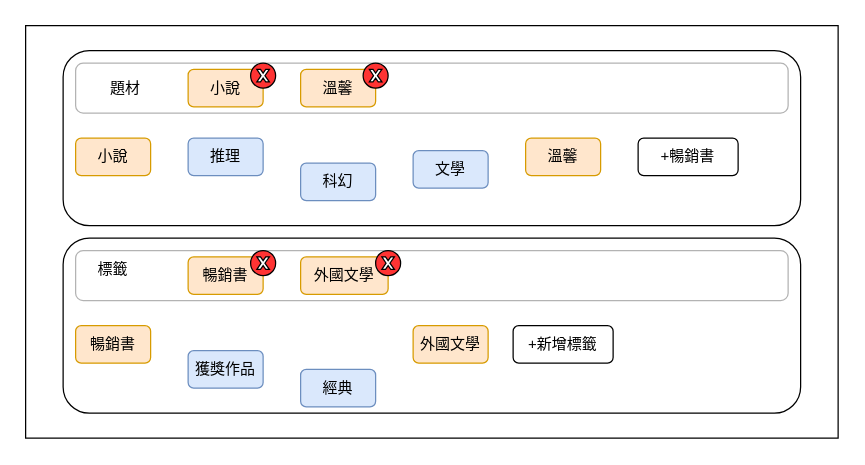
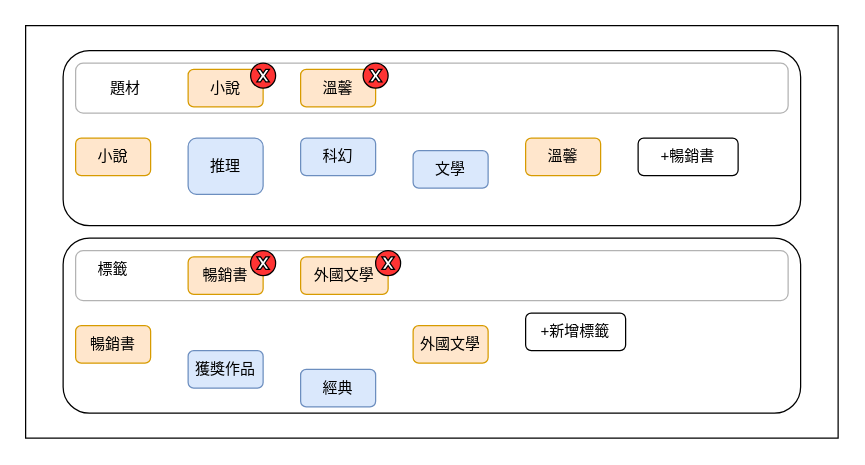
  <mxCell id="0" />
  <mxCell id="1" parent="0" />
  <mxCell id="2" value="" style="rounded=0;whiteSpace=wrap;html=1;" vertex="1" parent="1"><mxGeometry x="20" y="20" width="650" height="330" as="geometry" /></mxCell>
  <mxCell id="3" value="" style="rounded=1;whiteSpace=wrap;html=1;" vertex="1" parent="1"><mxGeometry x="50" y="40" width="590" height="140" as="geometry" /></mxCell>
  <mxCell id="4" value="" style="rounded=1;whiteSpace=wrap;html=1;fillColor=none;strokeColor=#B3B3B3;" vertex="1" parent="1"><mxGeometry x="60" y="50" width="570" height="40" as="geometry" /></mxCell>
  <mxCell id="5" value="題材" style="text;html=1;align=center;verticalAlign=middle;whiteSpace=wrap;rounded=0;" vertex="1" parent="1"><mxGeometry x="70" y="55" width="60" height="30" as="geometry" /></mxCell>
  <mxCell id="6" value="" style="rounded=1;whiteSpace=wrap;html=1;" vertex="1" parent="1"><mxGeometry x="50" y="190" width="590" height="140" as="geometry" /></mxCell>
  <mxCell id="7" value="標籤" style="text;html=1;align=center;verticalAlign=middle;whiteSpace=wrap;rounded=0;" vertex="1" parent="1"><mxGeometry x="60" y="200" width="60" height="30" as="geometry" /></mxCell>
  <mxCell id="8" value="小說" style="text;html=1;align=center;verticalAlign=middle;whiteSpace=wrap;rounded=1;strokeColor=#d79b00;fillColor=#ffe6cc;" vertex="1" parent="1"><mxGeometry x="60" y="110" width="60" height="30" as="geometry" /></mxCell>
- <mxCell id="9" value="推理" style="text;html=1;align=center;verticalAlign=middle;whiteSpace=wrap;rounded=1;strokeColor=#6c8ebf;fillColor=#dae8fc;" vertex="1" parent="1"><mxGeometry x="150" y="110" width="60" height="30" as="geometry" /></mxCell>
- <mxCell id="10" value="科幻" style="text;html=1;align=center;verticalAlign=middle;whiteSpace=wrap;rounded=1;strokeColor=#6c8ebf;fillColor=#dae8fc;" vertex="1" parent="1"><mxGeometry x="240" y="130" width="60" height="30" as="geometry" /></mxCell>
+ <mxCell id="9" value="推理" style="text;html=1;align=center;verticalAlign=middle;whiteSpace=wrap;rounded=1;strokeColor=#6c8ebf;fillColor=#dae8fc;" vertex="1" parent="1"><mxGeometry x="150" y="110" width="60" height="45" as="geometry" /></mxCell>
+ <mxCell id="10" value="科幻" style="text;html=1;align=center;verticalAlign=middle;whiteSpace=wrap;rounded=1;strokeColor=#6c8ebf;fillColor=#dae8fc;" vertex="1" parent="1"><mxGeometry x="240" y="110" width="60" height="30" as="geometry" /></mxCell>
  <mxCell id="11" value="文學" style="text;html=1;align=center;verticalAlign=middle;whiteSpace=wrap;rounded=1;strokeColor=#6c8ebf;fillColor=#dae8fc;" vertex="1" parent="1"><mxGeometry x="330" y="120" width="60" height="30" as="geometry" /></mxCell>
  <mxCell id="12" value="溫馨" style="text;html=1;align=center;verticalAlign=middle;whiteSpace=wrap;rounded=1;strokeColor=#d79b00;fillColor=#ffe6cc;" vertex="1" parent="1"><mxGeometry x="420" y="110" width="60" height="30" as="geometry" /></mxCell>
  <mxCell id="13" value="暢銷書" style="text;html=1;align=center;verticalAlign=middle;whiteSpace=wrap;rounded=1;strokeColor=#d79b00;fillColor=#ffe6cc;" vertex="1" parent="1"><mxGeometry x="60" y="260" width="60" height="30" as="geometry" /></mxCell>
  <mxCell id="14" value="獲獎作品" style="text;html=1;align=center;verticalAlign=middle;whiteSpace=wrap;rounded=1;strokeColor=#6c8ebf;fillColor=#dae8fc;" vertex="1" parent="1"><mxGeometry x="150" y="280" width="60" height="30" as="geometry" /></mxCell>
  <mxCell id="15" value="經典" style="text;html=1;align=center;verticalAlign=middle;whiteSpace=wrap;rounded=1;strokeColor=#6c8ebf;fillColor=#dae8fc;" vertex="1" parent="1"><mxGeometry x="240" y="295" width="60" height="30" as="geometry" /></mxCell>
  <mxCell id="16" value="外國文學" style="text;html=1;align=center;verticalAlign=middle;whiteSpace=wrap;rounded=1;strokeColor=#d79b00;fillColor=#ffe6cc;" vertex="1" parent="1"><mxGeometry x="330" y="260" width="60" height="30" as="geometry" /></mxCell>
  <mxCell id="17" value="+暢銷書" style="text;html=1;align=center;verticalAlign=middle;whiteSpace=wrap;rounded=1;strokeColor=default;" vertex="1" parent="1"><mxGeometry x="510" y="110" width="80" height="30" as="geometry" /></mxCell>
- <mxCell id="18" value="+新增標籤" style="text;html=1;align=center;verticalAlign=middle;whiteSpace=wrap;rounded=1;strokeColor=default;" vertex="1" parent="1"><mxGeometry x="410" y="260" width="80" height="30" as="geometry" /></mxCell>
+ <mxCell id="18" value="+新增標籤" style="text;html=1;align=center;verticalAlign=middle;whiteSpace=wrap;rounded=1;strokeColor=default;" vertex="1" parent="1"><mxGeometry x="420" y="250" width="80" height="30" as="geometry" /></mxCell>
  <mxCell id="19" value="" style="rounded=1;whiteSpace=wrap;html=1;fillColor=none;strokeColor=#B3B3B3;" vertex="1" parent="1"><mxGeometry x="60" y="200" width="570" height="40" as="geometry" /></mxCell>
  <mxCell id="20" value="小說" style="text;html=1;align=center;verticalAlign=middle;whiteSpace=wrap;rounded=1;strokeColor=#d79b00;fillColor=#ffe6cc;" vertex="1" parent="1"><mxGeometry x="150" y="55" width="60" height="30" as="geometry" /></mxCell>
  <mxCell id="21" value="溫馨" style="text;html=1;align=center;verticalAlign=middle;whiteSpace=wrap;rounded=1;strokeColor=#d79b00;fillColor=#ffe6cc;" vertex="1" parent="1"><mxGeometry x="240" y="55" width="60" height="30" as="geometry" /></mxCell>
  <mxCell id="22" value="暢銷書" style="text;html=1;align=center;verticalAlign=middle;whiteSpace=wrap;rounded=1;strokeColor=#d79b00;fillColor=#ffe6cc;" vertex="1" parent="1"><mxGeometry x="150" y="205" width="60" height="30" as="geometry" /></mxCell>
  <mxCell id="23" value="外國文學" style="text;html=1;align=center;verticalAlign=middle;whiteSpace=wrap;rounded=1;strokeColor=#d79b00;fillColor=#ffe6cc;" vertex="1" parent="1"><mxGeometry x="240" y="205" width="70" height="30" as="geometry" /></mxCell>
  <mxCell id="24" value="" style="group" vertex="1" connectable="0" parent="1"><mxGeometry x="200" y="50" width="20" height="20" as="geometry" /></mxCell>
  <mxCell id="25" value="" style="ellipse;whiteSpace=wrap;html=1;aspect=fixed;fillColor=#FF3333;strokeColor=default;" vertex="1" parent="24"><mxGeometry width="20" height="20" as="geometry" /></mxCell>
  <mxCell id="26" value="" style="verticalLabelPosition=bottom;verticalAlign=top;html=1;shape=mxgraph.basic.x" vertex="1" parent="24"><mxGeometry x="5" y="5" width="10" height="10" as="geometry" /></mxCell>
  <mxCell id="27" value="" style="group" vertex="1" connectable="0" parent="1"><mxGeometry x="290" y="50" width="20" height="20" as="geometry" /></mxCell>
  <mxCell id="28" value="" style="ellipse;whiteSpace=wrap;html=1;aspect=fixed;fillColor=#FF3333;strokeColor=default;" vertex="1" parent="27"><mxGeometry width="20" height="20" as="geometry" /></mxCell>
  <mxCell id="29" value="" style="verticalLabelPosition=bottom;verticalAlign=top;html=1;shape=mxgraph.basic.x" vertex="1" parent="27"><mxGeometry x="5" y="5" width="10" height="10" as="geometry" /></mxCell>
  <mxCell id="30" value="" style="group" vertex="1" connectable="0" parent="1"><mxGeometry x="200" y="200" width="20" height="20" as="geometry" /></mxCell>
  <mxCell id="31" value="" style="ellipse;whiteSpace=wrap;html=1;aspect=fixed;fillColor=#FF3333;strokeColor=default;" vertex="1" parent="30"><mxGeometry width="20" height="20" as="geometry" /></mxCell>
  <mxCell id="32" value="" style="verticalLabelPosition=bottom;verticalAlign=top;html=1;shape=mxgraph.basic.x" vertex="1" parent="30"><mxGeometry x="5" y="5" width="10" height="10" as="geometry" /></mxCell>
  <mxCell id="33" value="" style="group" vertex="1" connectable="0" parent="1"><mxGeometry x="300" y="200" width="20" height="20" as="geometry" /></mxCell>
  <mxCell id="34" value="" style="ellipse;whiteSpace=wrap;html=1;aspect=fixed;fillColor=#FF3333;strokeColor=default;" vertex="1" parent="33"><mxGeometry width="20" height="20" as="geometry" /></mxCell>
  <mxCell id="35" value="" style="verticalLabelPosition=bottom;verticalAlign=top;html=1;shape=mxgraph.basic.x" vertex="1" parent="33"><mxGeometry x="5" y="5" width="10" height="10" as="geometry" /></mxCell>
